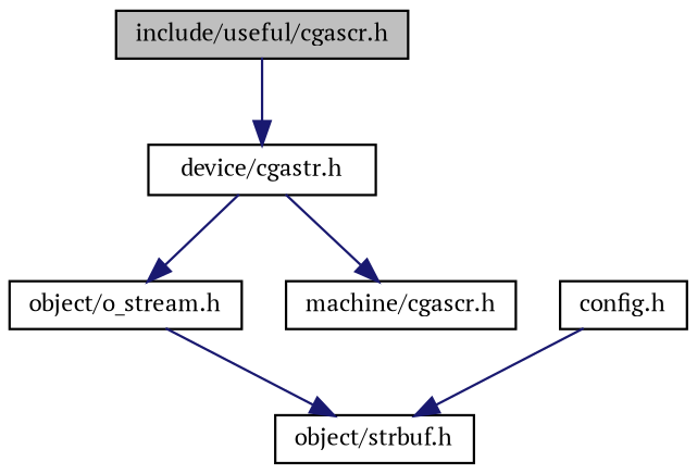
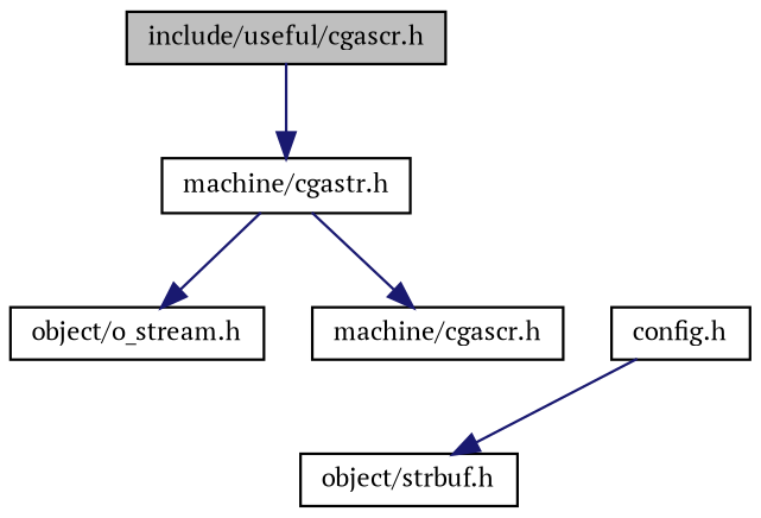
  digraph {
    fontname="PT Serif"
    node [color=black fontname="PT Serif" fontsize=10 shape=record]
    edge [color=midnightblue fontname="PT Serif" fontsize=10 labelfontname=FreeSans labelfontsize=10 style=solid]
    n1 [fillcolor=grey75 fontcolor=black height=0.2 label="include/useful/cgascr.h" style=filled width=0.4]
-   n2 [height=0.2 label="device/cgastr.h" width=0.4]
+   n2 [height=0.2 label="machine/cgastr.h" width=0.4]
    n3 [height=0.2 label="object/o_stream.h" width=0.4]
    n4 [height=0.2 label="machine/cgascr.h" width=0.4]
    n5 [height=0.2 label="object/strbuf.h" width=0.4]
    n6 [height=0.2 label="config.h" width=0.4]
    n1 -> n2
    n2 -> n3
    n2 -> n4
-   n3 -> n5
    n6 -> n5
  }
